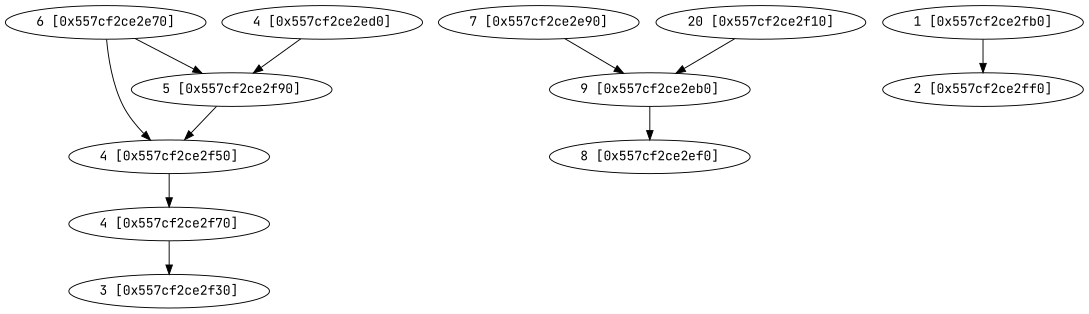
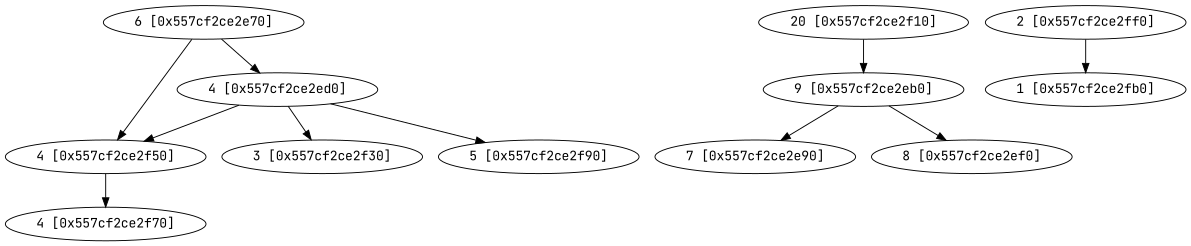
  digraph {
    fontname="JetBrains Mono"
    node [fontname="JetBrains Mono"]
    edge [fontname="JetBrains Mono"]
    "6 [0x557cf2ce2e70]"
    "4 [0x557cf2ce2ed0]"
    "4 [0x557cf2ce2f50]"
    "3 [0x557cf2ce2f30]"
    "5 [0x557cf2ce2f90]"
    "7 [0x557cf2ce2e90]"
    "9 [0x557cf2ce2eb0]"
    "4 [0x557cf2ce2f70]"
    "8 [0x557cf2ce2ef0]"
    "1 [0x557cf2ce2fb0]"
    "2 [0x557cf2ce2ff0]"
    "20 [0x557cf2ce2f10]"
-   "6 [0x557cf2ce2e70]" -> "5 [0x557cf2ce2f90]"
+   "6 [0x557cf2ce2e70]" -> "4 [0x557cf2ce2ed0]"
    "6 [0x557cf2ce2e70]" -> "4 [0x557cf2ce2f50]"
-   "5 [0x557cf2ce2f90]" -> "4 [0x557cf2ce2f50]"
-   "4 [0x557cf2ce2f70]" -> "3 [0x557cf2ce2f30]"
+   "4 [0x557cf2ce2ed0]" -> "4 [0x557cf2ce2f50]"
+   "4 [0x557cf2ce2ed0]" -> "3 [0x557cf2ce2f30]"
    "4 [0x557cf2ce2ed0]" -> "5 [0x557cf2ce2f90]"
    "4 [0x557cf2ce2f50]" -> "4 [0x557cf2ce2f70]"
-   "7 [0x557cf2ce2e90]" -> "9 [0x557cf2ce2eb0]"
+   "9 [0x557cf2ce2eb0]" -> "7 [0x557cf2ce2e90]"
    "9 [0x557cf2ce2eb0]" -> "8 [0x557cf2ce2ef0]"
-   "1 [0x557cf2ce2fb0]" -> "2 [0x557cf2ce2ff0]"
+   "2 [0x557cf2ce2ff0]" -> "1 [0x557cf2ce2fb0]"
    "20 [0x557cf2ce2f10]" -> "9 [0x557cf2ce2eb0]"
  }
